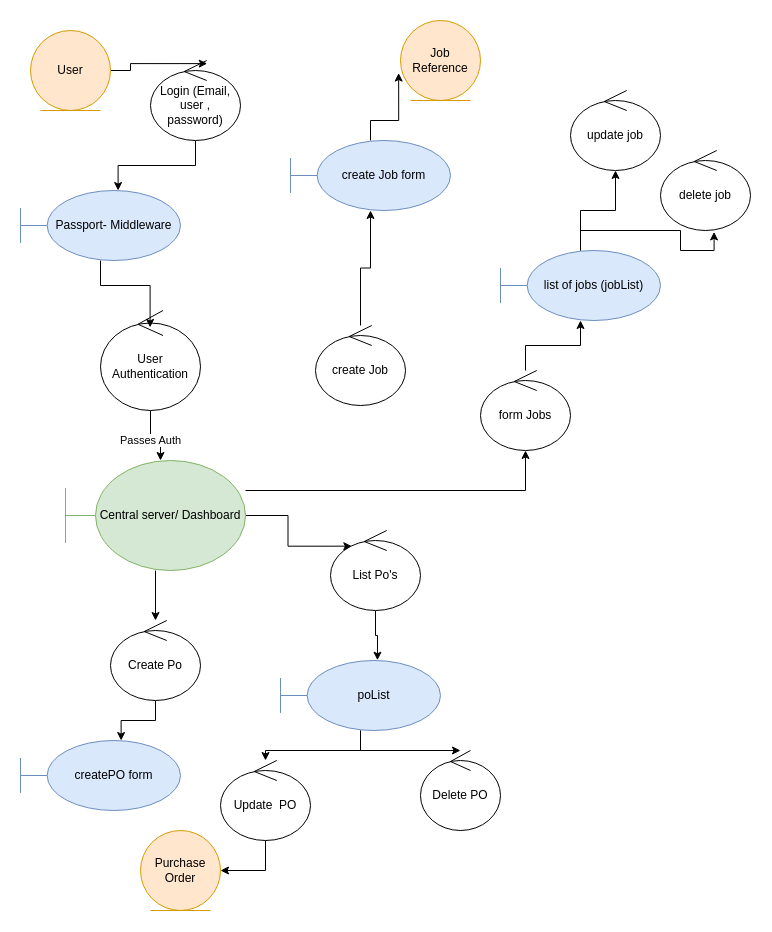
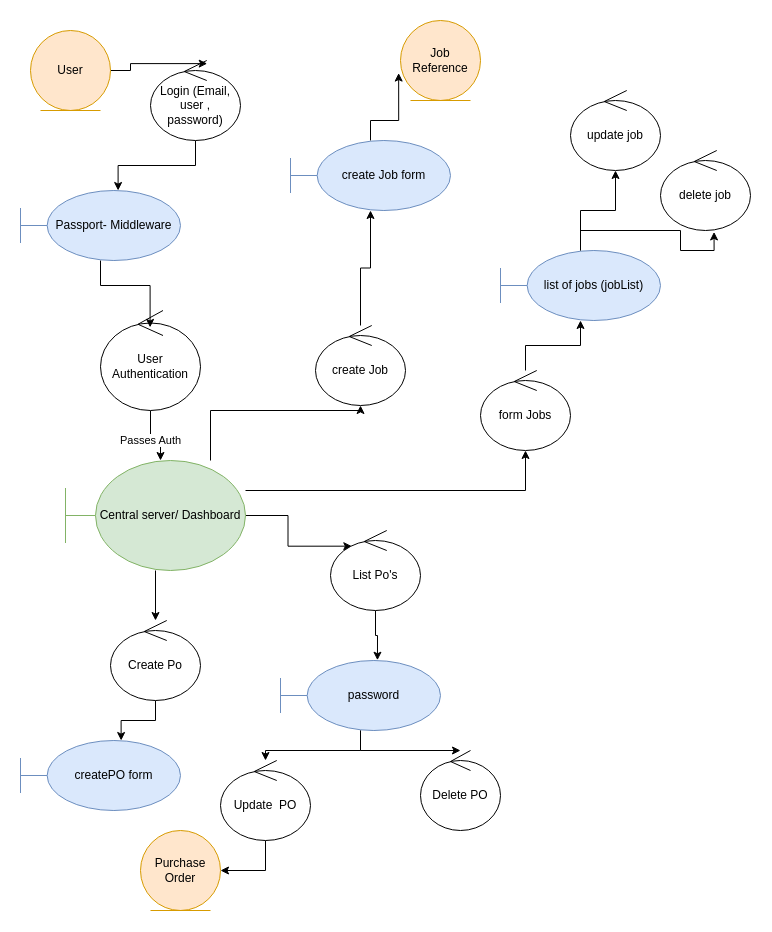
  <mxCell id="0" />
  <mxCell id="1" parent="0" />
  <mxCell id="2" value="Passes Auth" style="edgeStyle=orthogonalEdgeStyle;rounded=0;orthogonalLoop=1;jettySize=auto;html=1;" edge="1" parent="1" source="3" target="16"><mxGeometry relative="1" as="geometry"><Array as="points"><mxPoint x="150" y="440" /><mxPoint x="160" y="440" /></Array></mxGeometry></mxCell>
  <mxCell id="3" value="User Authentication" style="ellipse;shape=umlControl;whiteSpace=wrap;html=1;" parent="1" vertex="1"><mxGeometry x="100" y="310" width="100" height="100" as="geometry" /></mxCell>
  <mxCell id="4" style="edgeStyle=orthogonalEdgeStyle;rounded=0;orthogonalLoop=1;jettySize=auto;html=1;entryX=0.496;entryY=0.169;entryDx=0;entryDy=0;entryPerimeter=0;" edge="1" parent="1" source="5" target="3"><mxGeometry relative="1" as="geometry" /></mxCell>
  <mxCell id="5" value="Passport- Middleware" style="shape=umlBoundary;whiteSpace=wrap;html=1;fillColor=#dae8fc;strokeColor=#6c8ebf;" parent="1" vertex="1"><mxGeometry x="20" y="190" width="160" height="70" as="geometry" /></mxCell>
  <mxCell id="6" style="edgeStyle=orthogonalEdgeStyle;rounded=0;orthogonalLoop=1;jettySize=auto;html=1;entryX=0.63;entryY=0.039;entryDx=0;entryDy=0;entryPerimeter=0;" edge="1" parent="1" source="7" target="11"><mxGeometry relative="1" as="geometry" /></mxCell>
  <mxCell id="7" value="User&lt;br&gt;" style="ellipse;shape=umlEntity;whiteSpace=wrap;html=1;fillColor=#ffe6cc;strokeColor=#d79b00;" parent="1" vertex="1"><mxGeometry x="30" y="30" width="80" height="80" as="geometry" /></mxCell>
  <mxCell id="8" value="Job Reference&lt;br&gt;" style="ellipse;shape=umlEntity;whiteSpace=wrap;html=1;fillColor=#ffe6cc;strokeColor=#d79b00;" vertex="1" parent="1"><mxGeometry x="400" y="20" width="80" height="80" as="geometry" /></mxCell>
  <mxCell id="9" value="Purchase Order" style="ellipse;shape=umlEntity;whiteSpace=wrap;html=1;fillColor=#ffe6cc;strokeColor=#d79b00;" vertex="1" parent="1"><mxGeometry x="140" y="830" width="80" height="80" as="geometry" /></mxCell>
  <mxCell id="10" style="edgeStyle=orthogonalEdgeStyle;rounded=0;orthogonalLoop=1;jettySize=auto;html=1;entryX=0.61;entryY=0;entryDx=0;entryDy=0;entryPerimeter=0;" edge="1" parent="1" source="11" target="5"><mxGeometry relative="1" as="geometry" /></mxCell>
  <mxCell id="11" value="Login (Email, user , password)" style="ellipse;shape=umlControl;whiteSpace=wrap;html=1;" vertex="1" parent="1"><mxGeometry x="150" y="60" width="90" height="80" as="geometry" /></mxCell>
  <mxCell id="12" style="edgeStyle=orthogonalEdgeStyle;rounded=0;orthogonalLoop=1;jettySize=auto;html=1;" edge="1" parent="1" source="16" target="23"><mxGeometry relative="1" as="geometry" /></mxCell>
  <mxCell id="13" style="edgeStyle=orthogonalEdgeStyle;rounded=0;orthogonalLoop=1;jettySize=auto;html=1;entryX=0.237;entryY=0.196;entryDx=0;entryDy=0;entryPerimeter=0;" edge="1" parent="1" source="16" target="28"><mxGeometry relative="1" as="geometry" /></mxCell>
+ <mxCell id="14" style="edgeStyle=orthogonalEdgeStyle;rounded=0;orthogonalLoop=1;jettySize=auto;html=1;" edge="1" parent="1" source="16" target="18"><mxGeometry relative="1" as="geometry"><Array as="points"><mxPoint x="210" y="410" /><mxPoint x="360" y="410" /></Array></mxGeometry></mxCell>
  <mxCell id="15" style="edgeStyle=orthogonalEdgeStyle;rounded=0;orthogonalLoop=1;jettySize=auto;html=1;" edge="1" parent="1" source="16" target="20"><mxGeometry relative="1" as="geometry"><Array as="points"><mxPoint x="525" y="490" /></Array></mxGeometry></mxCell>
  <mxCell id="16" value="Central server/ Dashboard" style="shape=umlBoundary;whiteSpace=wrap;html=1;fillColor=#d5e8d4;strokeColor=#82b366;" vertex="1" parent="1"><mxGeometry x="65" y="460" width="180" height="110" as="geometry" /></mxCell>
  <mxCell id="17" style="edgeStyle=orthogonalEdgeStyle;rounded=0;orthogonalLoop=1;jettySize=auto;html=1;" edge="1" parent="1" source="18" target="34"><mxGeometry relative="1" as="geometry" /></mxCell>
  <mxCell id="18" value="create Job" style="ellipse;shape=umlControl;whiteSpace=wrap;html=1;" vertex="1" parent="1"><mxGeometry x="315" y="325" width="90" height="80" as="geometry" /></mxCell>
  <mxCell id="19" style="edgeStyle=orthogonalEdgeStyle;rounded=0;orthogonalLoop=1;jettySize=auto;html=1;" edge="1" parent="1" source="20" target="37"><mxGeometry relative="1" as="geometry" /></mxCell>
  <mxCell id="20" value="form Jobs" style="ellipse;shape=umlControl;whiteSpace=wrap;html=1;" vertex="1" parent="1"><mxGeometry x="480" y="370" width="90" height="80" as="geometry" /></mxCell>
  <mxCell id="21" value="update job" style="ellipse;shape=umlControl;whiteSpace=wrap;html=1;" vertex="1" parent="1"><mxGeometry x="570" y="90" width="90" height="80" as="geometry" /></mxCell>
  <mxCell id="22" style="edgeStyle=orthogonalEdgeStyle;rounded=0;orthogonalLoop=1;jettySize=auto;html=1;entryX=0.629;entryY=0;entryDx=0;entryDy=0;entryPerimeter=0;" edge="1" parent="1" source="23" target="32"><mxGeometry relative="1" as="geometry" /></mxCell>
  <mxCell id="23" value="Create Po&lt;br&gt;" style="ellipse;shape=umlControl;whiteSpace=wrap;html=1;" vertex="1" parent="1"><mxGeometry x="110" y="620" width="90" height="80" as="geometry" /></mxCell>
  <mxCell id="24" style="edgeStyle=orthogonalEdgeStyle;rounded=0;orthogonalLoop=1;jettySize=auto;html=1;entryX=1;entryY=0.5;entryDx=0;entryDy=0;" edge="1" parent="1" source="25" target="9"><mxGeometry relative="1" as="geometry" /></mxCell>
  <mxCell id="25" value="Update&amp;nbsp; PO" style="ellipse;shape=umlControl;whiteSpace=wrap;html=1;" vertex="1" parent="1"><mxGeometry x="220" y="760" width="90" height="80" as="geometry" /></mxCell>
  <mxCell id="26" value="Delete PO" style="ellipse;shape=umlControl;whiteSpace=wrap;html=1;" vertex="1" parent="1"><mxGeometry x="420" y="750" width="80" height="80" as="geometry" /></mxCell>
  <mxCell id="27" style="edgeStyle=orthogonalEdgeStyle;rounded=0;orthogonalLoop=1;jettySize=auto;html=1;entryX=0.606;entryY=-0.004;entryDx=0;entryDy=0;entryPerimeter=0;" edge="1" parent="1" source="28" target="31"><mxGeometry relative="1" as="geometry" /></mxCell>
  <mxCell id="28" value="List Po's" style="ellipse;shape=umlControl;whiteSpace=wrap;html=1;" vertex="1" parent="1"><mxGeometry x="330" y="530" width="90" height="80" as="geometry" /></mxCell>
  <mxCell id="29" style="edgeStyle=orthogonalEdgeStyle;rounded=0;orthogonalLoop=1;jettySize=auto;html=1;" edge="1" parent="1" source="31" target="25"><mxGeometry relative="1" as="geometry" /></mxCell>
  <mxCell id="30" style="edgeStyle=orthogonalEdgeStyle;rounded=0;orthogonalLoop=1;jettySize=auto;html=1;" edge="1" parent="1" source="31" target="26"><mxGeometry relative="1" as="geometry" /></mxCell>
- <mxCell id="31" value="poList" style="shape=umlBoundary;whiteSpace=wrap;html=1;fillColor=#dae8fc;strokeColor=#6c8ebf;" vertex="1" parent="1"><mxGeometry x="280" y="660" width="160" height="70" as="geometry" /></mxCell>
+ <mxCell id="31" value="password" style="shape=umlBoundary;whiteSpace=wrap;html=1;fillColor=#dae8fc;strokeColor=#6c8ebf;" vertex="1" parent="1"><mxGeometry x="280" y="660" width="160" height="70" as="geometry" /></mxCell>
  <mxCell id="32" value="createPO form" style="shape=umlBoundary;whiteSpace=wrap;html=1;fillColor=#dae8fc;strokeColor=#6c8ebf;" vertex="1" parent="1"><mxGeometry x="20" y="740" width="160" height="70" as="geometry" /></mxCell>
  <mxCell id="33" style="edgeStyle=orthogonalEdgeStyle;rounded=0;orthogonalLoop=1;jettySize=auto;html=1;entryX=-0.023;entryY=0.657;entryDx=0;entryDy=0;entryPerimeter=0;" edge="1" parent="1" source="34" target="8"><mxGeometry relative="1" as="geometry" /></mxCell>
  <mxCell id="34" value="create Job form" style="shape=umlBoundary;whiteSpace=wrap;html=1;fillColor=#dae8fc;strokeColor=#6c8ebf;" vertex="1" parent="1"><mxGeometry x="290" y="140" width="160" height="70" as="geometry" /></mxCell>
  <mxCell id="35" style="edgeStyle=orthogonalEdgeStyle;rounded=0;orthogonalLoop=1;jettySize=auto;html=1;" edge="1" parent="1" source="37" target="21"><mxGeometry relative="1" as="geometry" /></mxCell>
  <mxCell id="36" style="edgeStyle=orthogonalEdgeStyle;rounded=0;orthogonalLoop=1;jettySize=auto;html=1;entryX=0.595;entryY=1.018;entryDx=0;entryDy=0;entryPerimeter=0;" edge="1" parent="1" source="37" target="38"><mxGeometry relative="1" as="geometry" /></mxCell>
  <mxCell id="37" value="list of jobs (jobList)" style="shape=umlBoundary;whiteSpace=wrap;html=1;fillColor=#dae8fc;strokeColor=#6c8ebf;" vertex="1" parent="1"><mxGeometry x="500" y="250" width="160" height="70" as="geometry" /></mxCell>
  <mxCell id="38" value="delete job" style="ellipse;shape=umlControl;whiteSpace=wrap;html=1;" vertex="1" parent="1"><mxGeometry x="660" y="150" width="90" height="80" as="geometry" /></mxCell>
